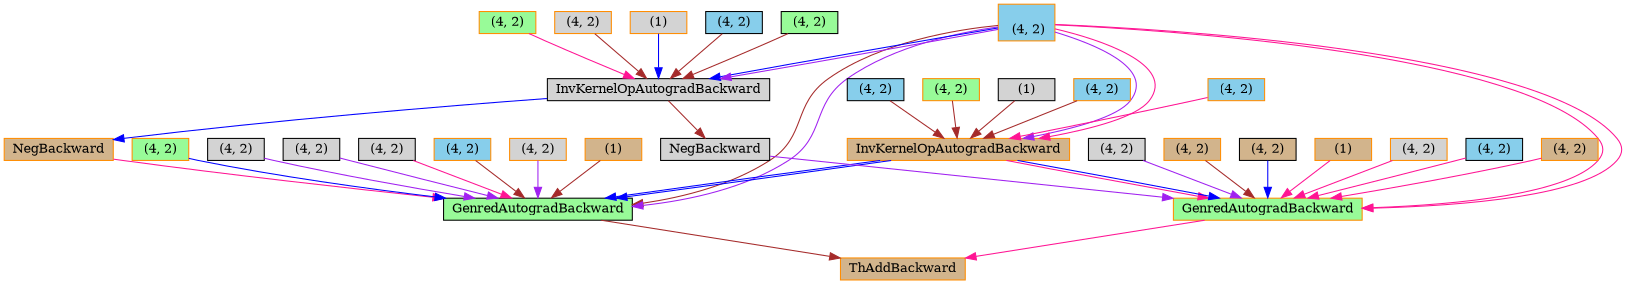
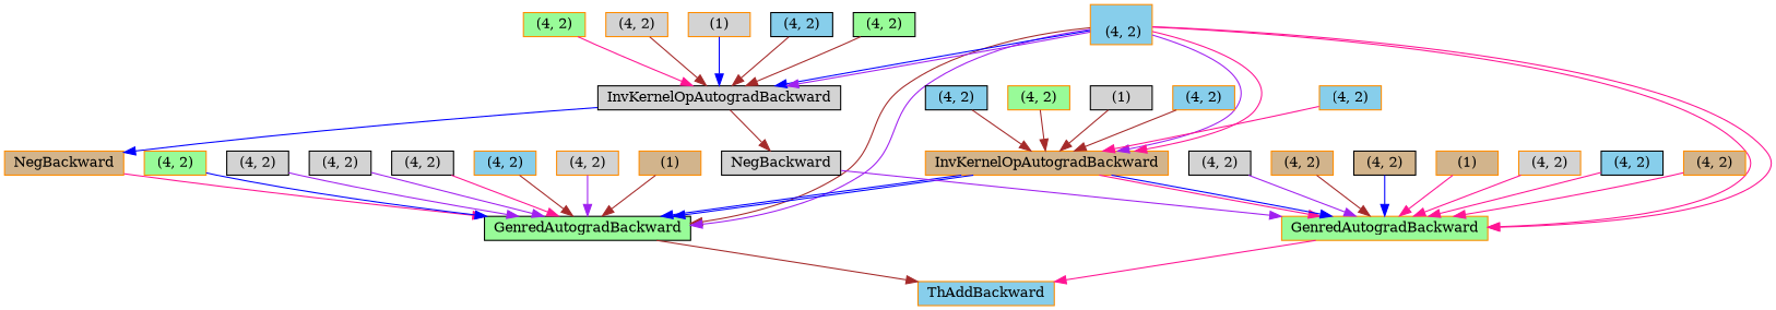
  digraph {
    node [align=left fillcolor=lightgrey fontsize=12 ranksep=0.1 shape=box style=filled color=darkorange]
    edge [color=brown]
-   n1 [fillcolor=tan height=0.2 label=ThAddBackward]
+   n1 [fillcolor=skyblue height=0.2 label=ThAddBackward]
    n2 [height=0.2 label=GenredAutogradBackward fillcolor=palegreen color=black]
    n3 [fillcolor=skyblue height=0.2 label="\n (4, 2)"]
    n4 [height=0.2 label=InvKernelOpAutogradBackward fillcolor=tan]
    n5 [height=0.2 label=InvKernelOpAutogradBackward color=black]
    n6 [height=0.2 label=GenredAutogradBackward fillcolor=palegreen]
    n7 [fillcolor=skyblue height=0.2 label="(4, 2)"]
    n8 [fillcolor=skyblue height=0.2 label="(4, 2)" color=black]
    n9 [fillcolor=palegreen height=0.2 label="(4, 2)"]
    n10 [height=0.2 label="(1)" color=black]
    n11 [fillcolor=skyblue height=0.2 label="(4, 2)"]
    n12 [height=0.2 label=NegBackward fillcolor=tan]
    n13 [height=0.2 label=NegBackward color=black]
    n14 [fillcolor=palegreen height=0.2 label="(4, 2)" color=black]
    n15 [fillcolor=palegreen height=0.2 label="(4, 2)"]
    n16 [height=0.2 label="(4, 2)"]
    n17 [height=0.2 label="(1)"]
    n18 [fillcolor=skyblue height=0.2 label="(4, 2)" color=black]
    n19 [height=0.2 label="(4, 2)" color=black]
    n20 [fillcolor=skyblue height=0.2 label="(4, 2)"]
    n21 [height=0.2 label="(4, 2)"]
    n22 [fillcolor=tan height=0.2 label="(1)"]
    n23 [fillcolor=palegreen height=0.2 label="(4, 2)"]
    n24 [height=0.2 label="(4, 2)" color=black]
    n25 [height=0.2 label="(4, 2)" color=black]
    n26 [height=0.2 label="(4, 2)" color=black]
    n27 [fillcolor=tan height=0.2 label="(4, 2)"]
    n28 [fillcolor=tan height=0.2 label="(4, 2)" color=black]
    n29 [fillcolor=tan height=0.2 label="(1)"]
    n30 [height=0.2 label="(4, 2)"]
    n31 [fillcolor=skyblue height=0.2 label="(4, 2)" color=black]
    n32 [fillcolor=tan height=0.2 label="(4, 2)"]
    n2 -> n1
    n3 -> n2
    n3 -> n2 [color=purple]
    n3 -> n4 [color=purple]
    n3 -> n4 [color=deeppink]
    n3 -> n5 [color=blue]
    n3 -> n5 [color=purple]
    n3 -> n6 [color=deeppink]
    n3 -> n6 [color=deeppink]
    n4 -> n2 [color=blue]
    n4 -> n2 [color=blue]
    n4 -> n6 [color=deeppink]
    n4 -> n6 [color=blue]
    n5 -> n12 [color=blue]
    n5 -> n13
    n6 -> n1 [color=deeppink]
    n7 -> n4 [color=deeppink]
    n8 -> n4
    n9 -> n4
    n10 -> n4
    n11 -> n4
    n12 -> n2 [color=deeppink]
    n13 -> n6 [color=purple]
    n14 -> n5
    n15 -> n5 [color=deeppink]
    n16 -> n5
    n17 -> n5 [color=blue]
    n18 -> n5
    n19 -> n2 [color=deeppink]
    n20 -> n2
    n21 -> n2 [color=purple]
    n22 -> n2
    n23 -> n2 [color=blue]
    n24 -> n2 [color=purple]
    n25 -> n2 [color=purple]
    n26 -> n6 [color=purple]
    n27 -> n6
    n28 -> n6 [color=blue]
    n29 -> n6 [color=deeppink]
    n30 -> n6 [color=deeppink]
    n31 -> n6 [color=deeppink]
    n32 -> n6 [color=deeppink]
  }
